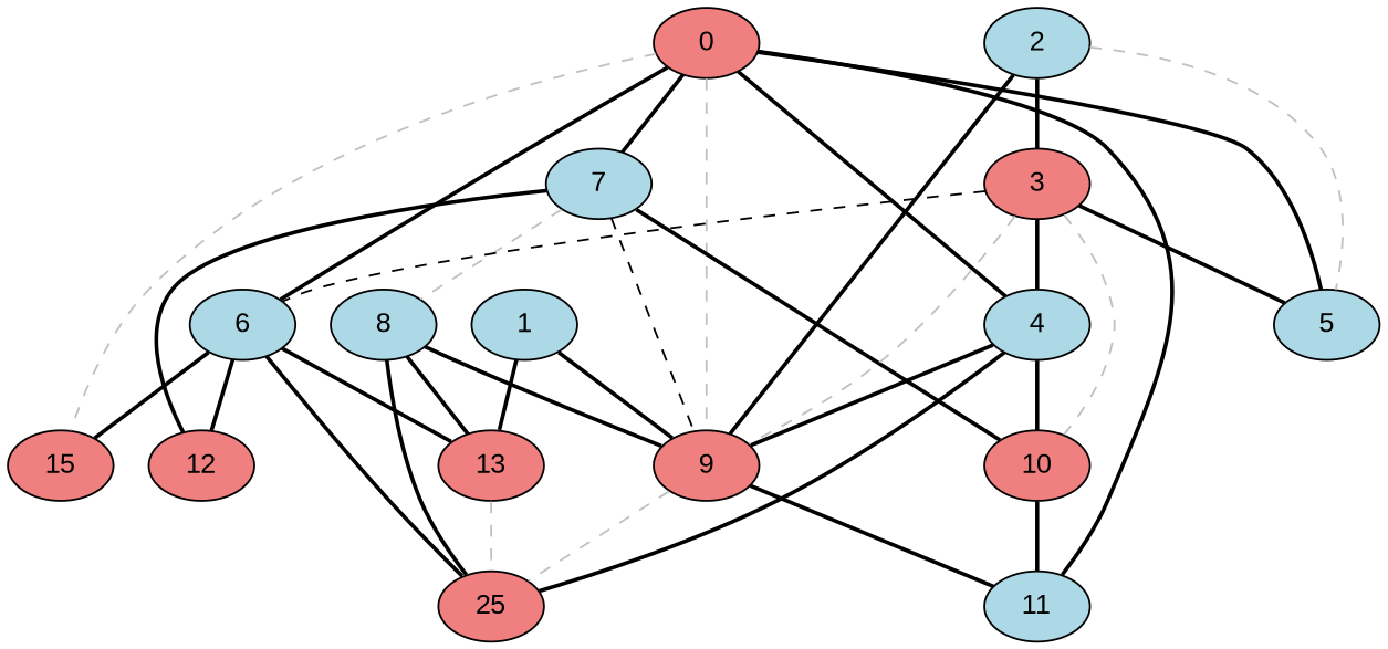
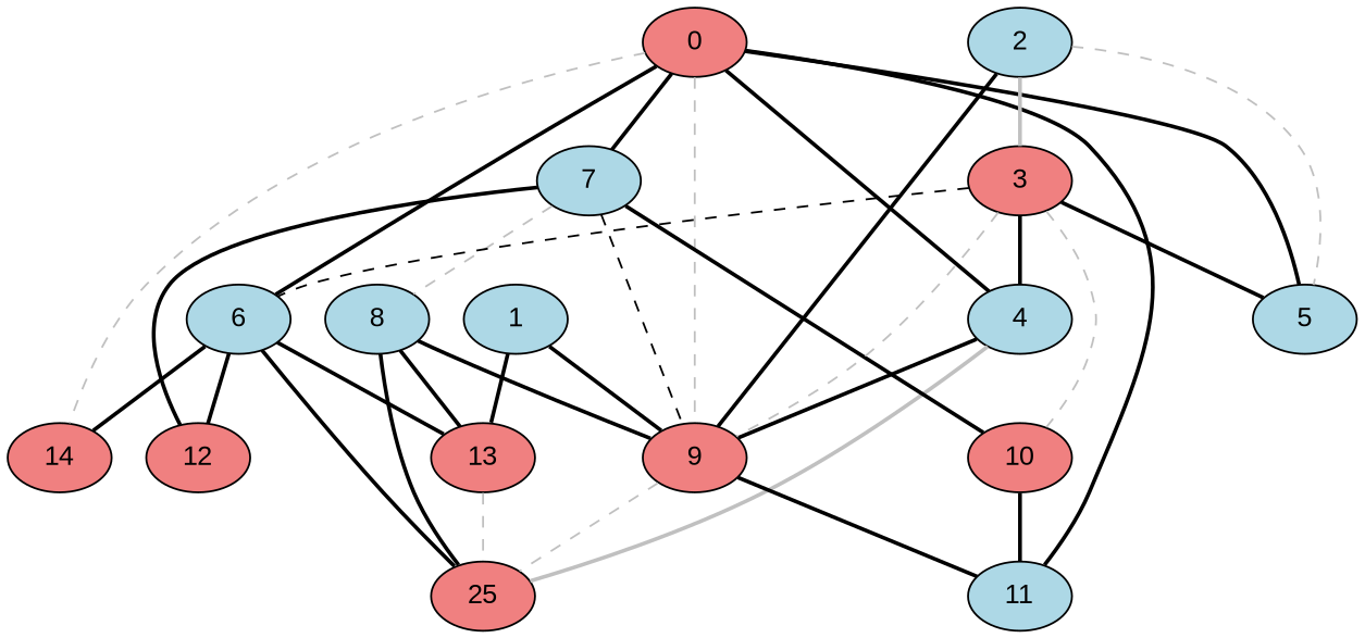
  graph {
    node [fillcolor=lightblue fontname=Arial style=filled]
    edge [color=black style=bold]
    4
    0 [fillcolor=lightcoral]
    5
    6
    7
    9 [fillcolor=lightcoral]
    11
-   14 [fillcolor=lightcoral label=15]
+   14 [fillcolor=lightcoral]
    10 [fillcolor=lightcoral]
    n10 [fillcolor=lightcoral label=25]
    13 [fillcolor=lightcoral]
    12 [fillcolor=lightcoral]
    8
    1
    2
    3 [fillcolor=lightcoral]
    4 -- 9
-   4 -- 10
-   4 -- n10
+   4 -- n10 [color=gray]
    0 -- 4
    0 -- 5
    0 -- 6
    0 -- 7
    0 -- 9 [color=gray style=dashed]
    0 -- 11
    0 -- 14 [color=gray style=dashed]
    6 -- 14
    6 -- n10
    6 -- 13
    6 -- 12
    7 -- 9 [style=dashed]
    7 -- 10
    7 -- 12
    7 -- 8 [color=gray style=dashed]
    9 -- 11
    9 -- n10 [color=gray style=dashed]
    10 -- 11
    13 -- n10 [color=gray style=dashed]
    8 -- 9
    8 -- n10
    8 -- 13
    1 -- 9
    1 -- 13
    2 -- 5 [color=gray style=dashed]
    2 -- 9
-   2 -- 3
+   2 -- 3 [color=gray]
    3 -- 4
    3 -- 5
    3 -- 6 [style=dashed]
    3 -- 9 [color=gray style=dashed]
    3 -- 10 [color=gray style=dashed]
  }
